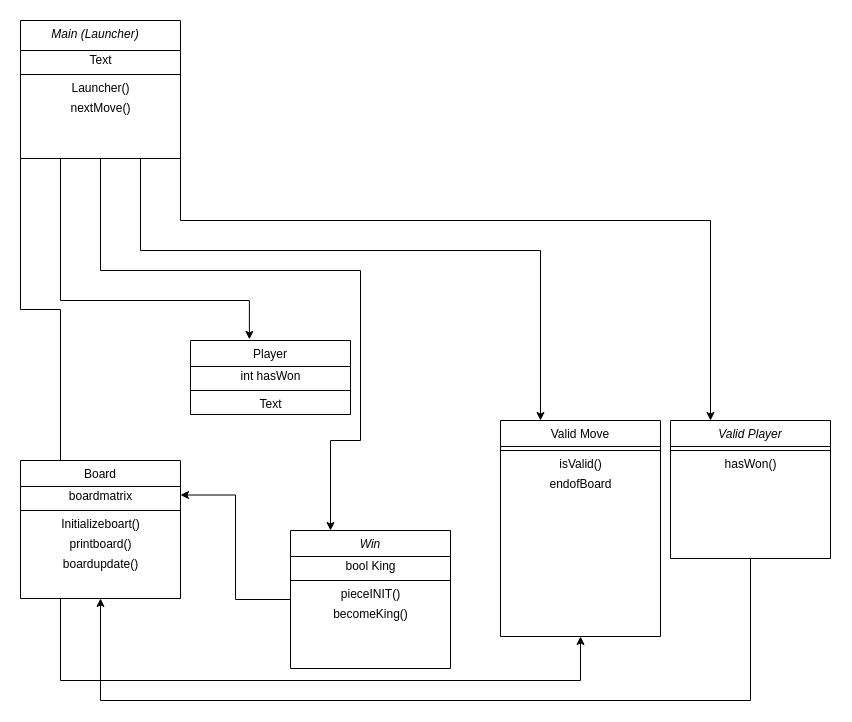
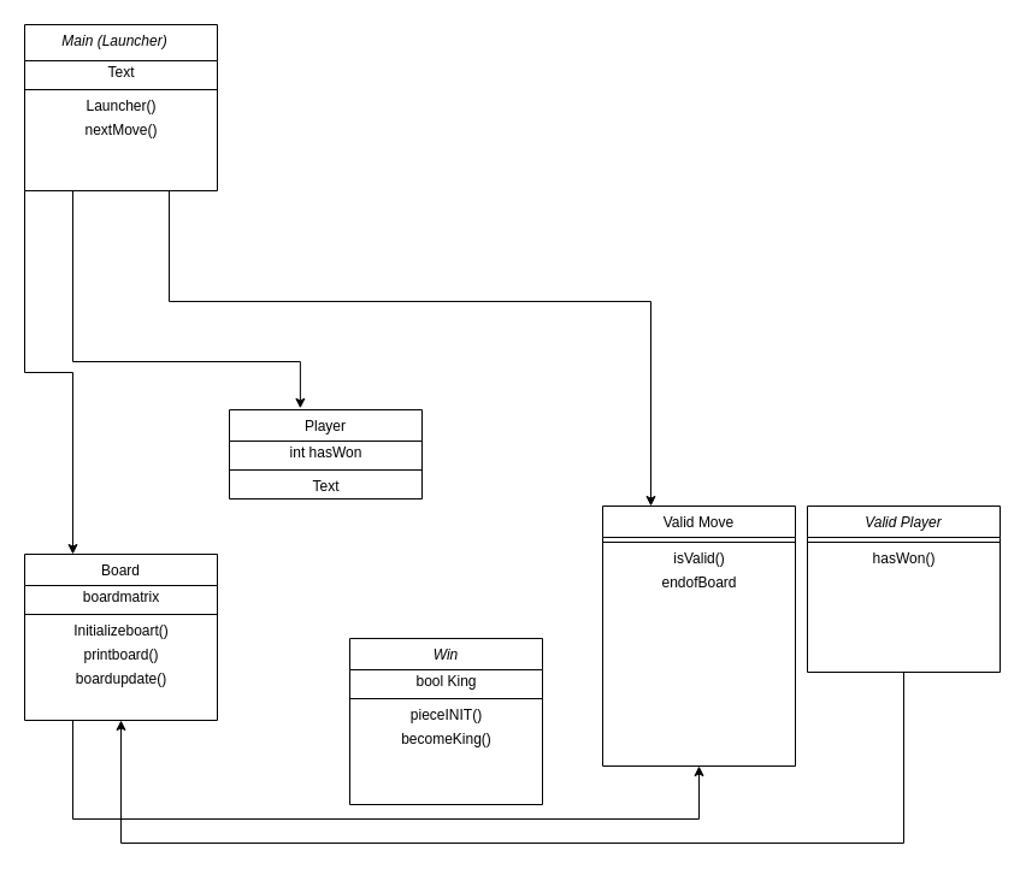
  <mxCell id="0" />
  <mxCell id="1" parent="0" />
- <mxCell id="2" style="edgeStyle=orthogonalEdgeStyle;rounded=0;orthogonalLoop=1;jettySize=auto;html=1;exitX=0;exitY=1;exitDx=0;exitDy=0;entryX=0.25;entryY=0;entryDx=0;entryDy=0;endArrow=none;" edge="1" parent="1" source="7" target="13"><mxGeometry relative="1" as="geometry" /></mxCell>
+ <mxCell id="2" style="edgeStyle=orthogonalEdgeStyle;rounded=0;orthogonalLoop=1;jettySize=auto;html=1;exitX=0;exitY=1;exitDx=0;exitDy=0;entryX=0.25;entryY=0;entryDx=0;entryDy=0;" edge="1" parent="1" source="7" target="13"><mxGeometry relative="1" as="geometry" /></mxCell>
  <mxCell id="3" style="edgeStyle=orthogonalEdgeStyle;rounded=0;orthogonalLoop=1;jettySize=auto;html=1;exitX=0.25;exitY=1;exitDx=0;exitDy=0;entryX=0.368;entryY=-0.016;entryDx=0;entryDy=0;entryPerimeter=0;" edge="1" parent="1" source="7" target="19"><mxGeometry relative="1" as="geometry"><Array as="points"><mxPoint x="60" y="300" /><mxPoint x="249" y="300" /></Array></mxGeometry></mxCell>
- <mxCell id="4" style="edgeStyle=orthogonalEdgeStyle;rounded=0;orthogonalLoop=1;jettySize=auto;html=1;exitX=0.5;exitY=1;exitDx=0;exitDy=0;entryX=0.25;entryY=0;entryDx=0;entryDy=0;" edge="1" parent="1" source="7" target="32"><mxGeometry relative="1" as="geometry"><Array as="points"><mxPoint x="100" y="270" /><mxPoint x="360" y="270" /><mxPoint x="360" y="440" /><mxPoint x="330" y="440" /></Array></mxGeometry></mxCell>
  <mxCell id="5" style="edgeStyle=orthogonalEdgeStyle;rounded=0;orthogonalLoop=1;jettySize=auto;html=1;exitX=0.75;exitY=1;exitDx=0;exitDy=0;entryX=0.25;entryY=0;entryDx=0;entryDy=0;" edge="1" parent="1" source="7" target="23"><mxGeometry relative="1" as="geometry"><Array as="points"><mxPoint x="140" y="250" /><mxPoint x="540" y="250" /></Array></mxGeometry></mxCell>
- <mxCell id="6" style="edgeStyle=orthogonalEdgeStyle;rounded=0;orthogonalLoop=1;jettySize=auto;html=1;exitX=1;exitY=1;exitDx=0;exitDy=0;entryX=0.25;entryY=0;entryDx=0;entryDy=0;" edge="1" parent="1" source="7" target="28"><mxGeometry relative="1" as="geometry"><Array as="points"><mxPoint x="180" y="220" /><mxPoint x="710" y="220" /></Array></mxGeometry></mxCell>
  <mxCell id="7" value="Main (Launcher)   " style="swimlane;fontStyle=2;align=center;verticalAlign=top;childLayout=stackLayout;horizontal=1;startSize=30;horizontalStack=0;resizeParent=1;resizeLast=0;collapsible=1;marginBottom=0;rounded=0;shadow=0;strokeWidth=1;" parent="1" vertex="1"><mxGeometry x="20" y="20" width="160" height="138" as="geometry"><mxRectangle x="230" y="140" width="160" height="26" as="alternateBounds" /></mxGeometry></mxCell>
  <mxCell id="8" value="Text" style="text;html=1;align=center;verticalAlign=middle;resizable=0;points=[];autosize=1;strokeColor=none;fillColor=none;" vertex="1" parent="7"><mxGeometry y="30" width="160" height="20" as="geometry" /></mxCell>
  <mxCell id="9" value="" style="line;html=1;strokeWidth=1;align=left;verticalAlign=middle;spacingTop=-1;spacingLeft=3;spacingRight=3;rotatable=0;labelPosition=right;points=[];portConstraint=eastwest;" parent="7" vertex="1"><mxGeometry y="50" width="160" height="8" as="geometry" /></mxCell>
  <mxCell id="10" value="Launcher()" style="text;html=1;align=center;verticalAlign=middle;resizable=0;points=[];autosize=1;strokeColor=none;fillColor=none;" vertex="1" parent="7"><mxGeometry y="58" width="160" height="20" as="geometry" /></mxCell>
  <mxCell id="11" value="nextMove()" style="text;html=1;align=center;verticalAlign=middle;resizable=0;points=[];autosize=1;strokeColor=none;fillColor=none;" vertex="1" parent="7"><mxGeometry y="78" width="160" height="20" as="geometry" /></mxCell>
  <mxCell id="12" style="edgeStyle=orthogonalEdgeStyle;rounded=0;orthogonalLoop=1;jettySize=auto;html=1;exitX=0.25;exitY=1;exitDx=0;exitDy=0;entryX=0.5;entryY=1;entryDx=0;entryDy=0;" edge="1" parent="1" source="13" target="23"><mxGeometry relative="1" as="geometry"><Array as="points"><mxPoint x="60" y="680" /><mxPoint x="580" y="680" /></Array></mxGeometry></mxCell>
  <mxCell id="13" value="Board" style="swimlane;fontStyle=0;align=center;verticalAlign=top;childLayout=stackLayout;horizontal=1;startSize=26;horizontalStack=0;resizeParent=1;resizeLast=0;collapsible=1;marginBottom=0;rounded=0;shadow=0;strokeWidth=1;" parent="1" vertex="1"><mxGeometry x="20" y="460" width="160" height="138" as="geometry"><mxRectangle x="130" y="380" width="160" height="26" as="alternateBounds" /></mxGeometry></mxCell>
  <mxCell id="14" value="boardmatrix" style="text;html=1;align=center;verticalAlign=middle;resizable=0;points=[];autosize=1;strokeColor=none;fillColor=none;" vertex="1" parent="13"><mxGeometry y="26" width="160" height="20" as="geometry" /></mxCell>
  <mxCell id="15" value="" style="line;html=1;strokeWidth=1;align=left;verticalAlign=middle;spacingTop=-1;spacingLeft=3;spacingRight=3;rotatable=0;labelPosition=right;points=[];portConstraint=eastwest;" parent="13" vertex="1"><mxGeometry y="46" width="160" height="8" as="geometry" /></mxCell>
  <mxCell id="16" value="Initializeboart()" style="text;html=1;align=center;verticalAlign=middle;resizable=0;points=[];autosize=1;strokeColor=none;fillColor=none;" vertex="1" parent="13"><mxGeometry y="54" width="160" height="20" as="geometry" /></mxCell>
  <mxCell id="17" value="printboard()" style="text;html=1;align=center;verticalAlign=middle;resizable=0;points=[];autosize=1;strokeColor=none;fillColor=none;" vertex="1" parent="13"><mxGeometry y="74" width="160" height="20" as="geometry" /></mxCell>
  <mxCell id="18" value="boardupdate()" style="text;html=1;align=center;verticalAlign=middle;resizable=0;points=[];autosize=1;strokeColor=none;fillColor=none;" vertex="1" parent="13"><mxGeometry y="94" width="160" height="20" as="geometry" /></mxCell>
  <mxCell id="19" value="Player" style="swimlane;fontStyle=0;align=center;verticalAlign=top;childLayout=stackLayout;horizontal=1;startSize=26;horizontalStack=0;resizeParent=1;resizeLast=0;collapsible=1;marginBottom=0;rounded=0;shadow=0;strokeWidth=1;" parent="1" vertex="1"><mxGeometry x="190" y="340" width="160" height="74" as="geometry"><mxRectangle x="340" y="380" width="170" height="26" as="alternateBounds" /></mxGeometry></mxCell>
  <mxCell id="20" value="int hasWon" style="text;html=1;align=center;verticalAlign=middle;resizable=0;points=[];autosize=1;strokeColor=none;fillColor=none;" vertex="1" parent="19"><mxGeometry y="26" width="160" height="20" as="geometry" /></mxCell>
  <mxCell id="21" value="" style="line;html=1;strokeWidth=1;align=left;verticalAlign=middle;spacingTop=-1;spacingLeft=3;spacingRight=3;rotatable=0;labelPosition=right;points=[];portConstraint=eastwest;" parent="19" vertex="1"><mxGeometry y="46" width="160" height="8" as="geometry" /></mxCell>
  <mxCell id="22" value="Text" style="text;html=1;align=center;verticalAlign=middle;resizable=0;points=[];autosize=1;strokeColor=none;fillColor=none;" vertex="1" parent="19"><mxGeometry y="54" width="160" height="20" as="geometry" /></mxCell>
  <mxCell id="23" value="Valid Move" style="swimlane;fontStyle=0;align=center;verticalAlign=top;childLayout=stackLayout;horizontal=1;startSize=26;horizontalStack=0;resizeParent=1;resizeLast=0;collapsible=1;marginBottom=0;rounded=0;shadow=0;strokeWidth=1;" parent="1" vertex="1"><mxGeometry x="500" y="420" width="160" height="216" as="geometry"><mxRectangle x="550" y="140" width="160" height="26" as="alternateBounds" /></mxGeometry></mxCell>
  <mxCell id="24" value="" style="line;html=1;strokeWidth=1;align=left;verticalAlign=middle;spacingTop=-1;spacingLeft=3;spacingRight=3;rotatable=0;labelPosition=right;points=[];portConstraint=eastwest;" parent="23" vertex="1"><mxGeometry y="26" width="160" height="8" as="geometry" /></mxCell>
  <mxCell id="25" value="isValid()" style="text;html=1;align=center;verticalAlign=middle;resizable=0;points=[];autosize=1;strokeColor=none;fillColor=none;" vertex="1" parent="23"><mxGeometry y="34" width="160" height="20" as="geometry" /></mxCell>
  <mxCell id="26" value="endofBoard" style="text;html=1;align=center;verticalAlign=middle;resizable=0;points=[];autosize=1;strokeColor=none;fillColor=none;" vertex="1" parent="23"><mxGeometry y="54" width="160" height="20" as="geometry" /></mxCell>
  <mxCell id="27" style="edgeStyle=orthogonalEdgeStyle;rounded=0;orthogonalLoop=1;jettySize=auto;html=1;exitX=0.5;exitY=1;exitDx=0;exitDy=0;entryX=0.5;entryY=1;entryDx=0;entryDy=0;" edge="1" parent="1" source="28" target="13"><mxGeometry relative="1" as="geometry"><Array as="points"><mxPoint x="750" y="700" /><mxPoint x="100" y="700" /></Array></mxGeometry></mxCell>
  <mxCell id="28" value="Valid Player" style="swimlane;fontStyle=2;align=center;verticalAlign=top;childLayout=stackLayout;horizontal=1;startSize=26;horizontalStack=0;resizeParent=1;resizeLast=0;collapsible=1;marginBottom=0;rounded=0;shadow=0;strokeWidth=1;" vertex="1" parent="1"><mxGeometry x="670" y="420" width="160" height="138" as="geometry"><mxRectangle x="230" y="140" width="160" height="26" as="alternateBounds" /></mxGeometry></mxCell>
  <mxCell id="29" value="" style="line;html=1;strokeWidth=1;align=left;verticalAlign=middle;spacingTop=-1;spacingLeft=3;spacingRight=3;rotatable=0;labelPosition=right;points=[];portConstraint=eastwest;" vertex="1" parent="28"><mxGeometry y="26" width="160" height="8" as="geometry" /></mxCell>
  <mxCell id="30" value="hasWon()" style="text;html=1;align=center;verticalAlign=middle;resizable=0;points=[];autosize=1;strokeColor=none;fillColor=none;" vertex="1" parent="28"><mxGeometry y="34" width="160" height="20" as="geometry" /></mxCell>
- <mxCell id="31" style="edgeStyle=orthogonalEdgeStyle;rounded=0;orthogonalLoop=1;jettySize=auto;html=1;exitX=0;exitY=0.5;exitDx=0;exitDy=0;entryX=1;entryY=0.25;entryDx=0;entryDy=0;" edge="1" parent="1" source="32" target="13"><mxGeometry relative="1" as="geometry" /></mxCell>
  <mxCell id="32" value="Win" style="swimlane;fontStyle=2;align=center;verticalAlign=top;childLayout=stackLayout;horizontal=1;startSize=26;horizontalStack=0;resizeParent=1;resizeLast=0;collapsible=1;marginBottom=0;rounded=0;shadow=0;strokeWidth=1;" vertex="1" parent="1"><mxGeometry x="290" y="530" width="160" height="138" as="geometry"><mxRectangle x="230" y="140" width="160" height="26" as="alternateBounds" /></mxGeometry></mxCell>
  <mxCell id="33" value="bool King" style="text;html=1;align=center;verticalAlign=middle;resizable=0;points=[];autosize=1;strokeColor=none;fillColor=none;" vertex="1" parent="32"><mxGeometry y="26" width="160" height="20" as="geometry" /></mxCell>
  <mxCell id="34" value="" style="line;html=1;strokeWidth=1;align=left;verticalAlign=middle;spacingTop=-1;spacingLeft=3;spacingRight=3;rotatable=0;labelPosition=right;points=[];portConstraint=eastwest;" vertex="1" parent="32"><mxGeometry y="46" width="160" height="8" as="geometry" /></mxCell>
  <mxCell id="35" value="pieceINIT()" style="text;html=1;align=center;verticalAlign=middle;resizable=0;points=[];autosize=1;strokeColor=none;fillColor=none;" vertex="1" parent="32"><mxGeometry y="54" width="160" height="20" as="geometry" /></mxCell>
  <mxCell id="36" value="becomeKing()" style="text;html=1;align=center;verticalAlign=middle;resizable=0;points=[];autosize=1;strokeColor=none;fillColor=none;" vertex="1" parent="32"><mxGeometry y="74" width="160" height="20" as="geometry" /></mxCell>
